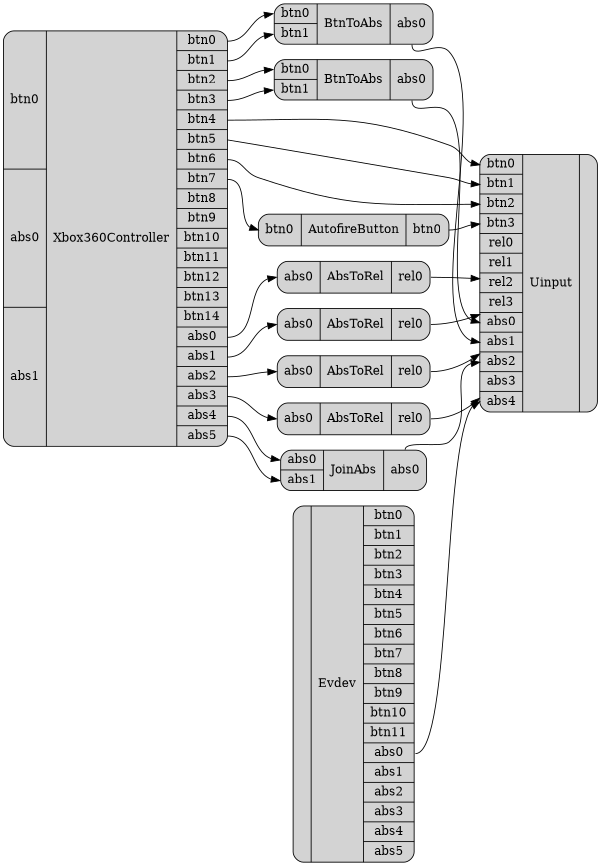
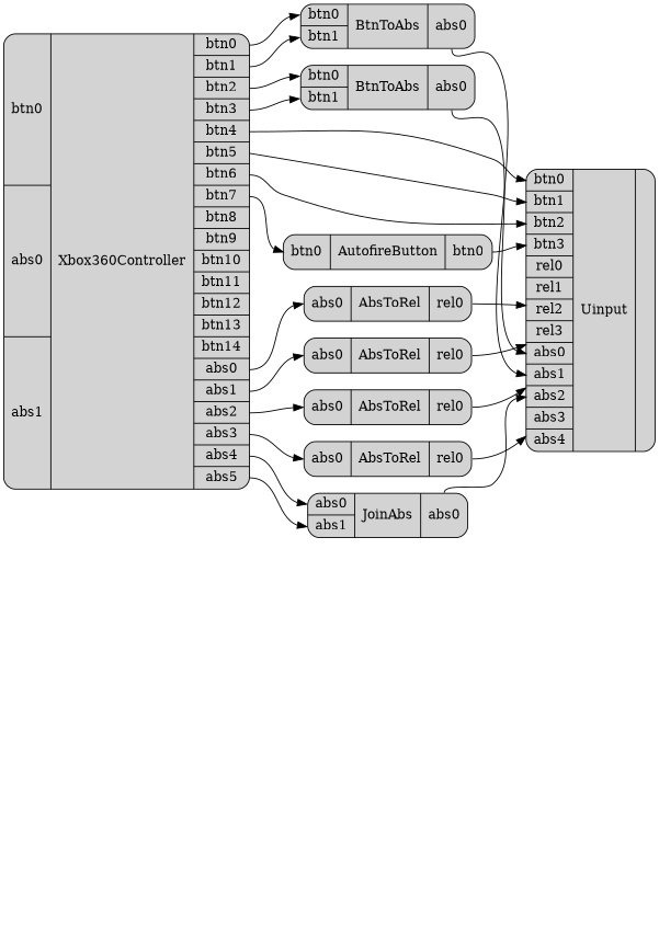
  digraph {
    rankdir=LR
    node [fillcolor=lightgray shape=Mrecord style=filled]
    edge [headport=absin0 tailport=absout0]
    n1 [label="{{<btnin0> btn0 | <absin0> abs0 | <absin1> abs1} | Xbox360Controller | {<btnout0> btn0 | <btnout1> btn1 | <btnout2> btn2 | <btnout3> btn3 | <btnout4> btn4 | <btnout5> btn5 | <btnout6> btn6 | <btnout7> btn7 | <btnout8> btn8 | <btnout9> btn9 | <btnout10> btn10 | <btnout11> btn11 | <btnout12> btn12 | <btnout13> btn13 | <btnout14> btn14 | <absout0> abs0 | <absout1> abs1 | <absout2> abs2 | <absout3> abs3 | <absout4> abs4 | <absout5> abs5}}"]
    n2 [label="{{<btnin0> btn0 | <btnin1> btn1 | <btnin2> btn2 | <btnin3> btn3 | <rel0> rel0 | <rel1> rel1 | <rel2> rel2 | <rel3> rel3 | <absin0> abs0 | <absin1> abs1 | <absin2> abs2 | <absin3> abs3 | <absin4> abs4} | Uinput | }"]
    n3 [label="{{<absin0> abs0} | AbsToRel | {<relout0> rel0}}"]
    n4 [label="{{<absin0> abs0} | AbsToRel | {<relout0> rel0}}"]
    n5 [label="{{<absin0> abs0} | AbsToRel | {<relout0> rel0}}"]
    n6 [label="{{<absin0> abs0} | AbsToRel | {<relout0> rel0}}"]
    n7 [label="{{<btnin0> btn0} | AutofireButton | {<btnout0> btn0}}"]
    n8 [label="{{<absin0> abs0 | <absin1> abs1} | JoinAbs | {<absout0> abs0}}"]
    n9 [label="{{<btnin0> btn0 | <btnin1> btn1} | BtnToAbs | {<absout0> abs0}}"]
    n10 [label="{{<btnin0> btn0 | <btnin1> btn1} | BtnToAbs | {<absout0> abs0}}"]
-   n11 [label="{ | Evdev | {<btnout0> btn0 | <btnout1> btn1 | <btnout2> btn2 | <btnout3> btn3 | <btnout4> btn4 | <btnout5> btn5 | <btnout6> btn6 | <btnout7> btn7 | <btnout8> btn8 | <btnout9> btn9 | <btnout10> btn10 | <btnout11> btn11 | <absout0> abs0 | <absout1> abs1 | <absout2> abs2 | <absout3> abs3 | <absout4> abs4 | <absout5> abs5}}"]
    n1 -> n2 [headport=btnin0 tailport=btnout4]
    n1 -> n2 [headport=btnin1 tailport=btnout5]
    n1 -> n2 [headport=btnin2 tailport=btnout6]
    n1 -> n3
    n1 -> n4 [tailport=absout1]
    n1 -> n5 [tailport=absout2]
    n1 -> n6 [tailport=absout3]
    n1 -> n7 [headport=btnin0 tailport=btnout7]
    n1 -> n8 [tailport=absout4]
    n1 -> n8 [headport=absin1 tailport=absout5]
    n1 -> n9 [headport=btnin0 tailport=btnout2]
    n1 -> n9 [headport=btnin1 tailport=btnout3]
    n1 -> n10 [headport=btnin0 tailport=btnout0]
    n1 -> n10 [headport=btnin1 tailport=btnout1]
    n3 -> n2 [headport=relin0 tailport=relout0]
    n4 -> n2 [headport=relin1 tailport=relout0]
    n5 -> n2 [headport=relin2 tailport=relout0]
    n6 -> n2 [headport=relin3 tailport=relout0]
    n7 -> n2 [headport=btnin3 tailport=btnout0]
    n8 -> n2 [headport=absin2]
    n9 -> n2
    n10 -> n2 [headport=absin1]
-   n11 -> n2 [headport=absin4]
  }
